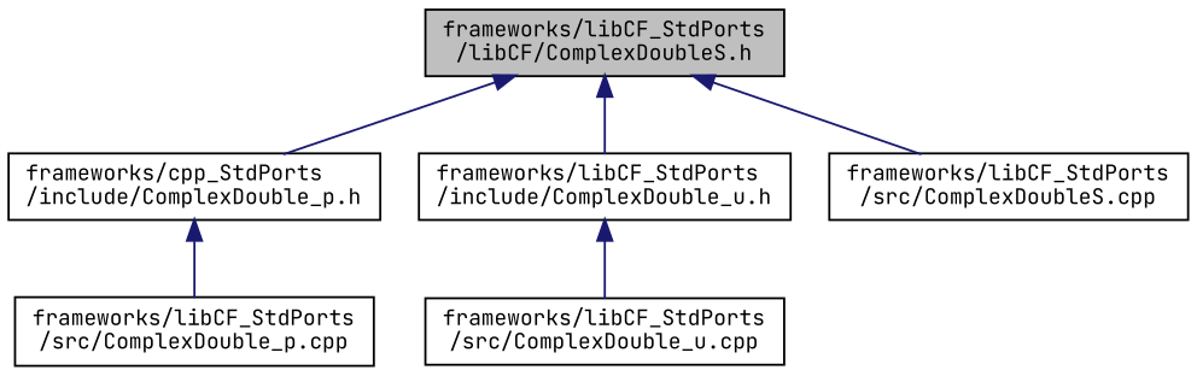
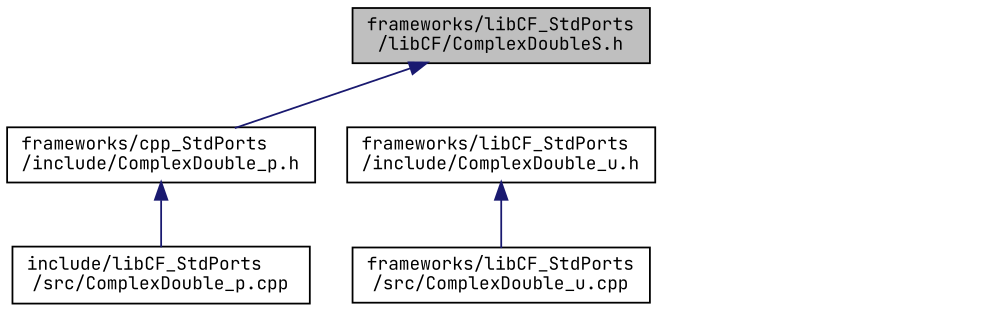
  digraph {
    fontname="JetBrains Mono"
    node [color=black fillcolor=white fontname="JetBrains Mono" fontsize=10 shape=record style=filled]
    edge [color=midnightblue dir=back fontname="JetBrains Mono" fontsize=10 labelfontname=Helvetica labelfontsize=10 style=solid]
    n1 [fillcolor=grey75 fontcolor=black height=0.2 label="frameworks/libCF_StdPorts\l/libCF/ComplexDoubleS.h" width=0.4]
    n2 [height=0.2 label="frameworks/cpp_StdPorts\l/include/ComplexDouble_p.h" width=0.4]
    n3 [height=0.2 label="frameworks/libCF_StdPorts\l/include/ComplexDouble_u.h" width=0.4]
-   n4 [height=0.2 label="frameworks/libCF_StdPorts\l/src/ComplexDoubleS.cpp" width=0.4]
-   n5 [height=0.2 label="frameworks/libCF_StdPorts\l/src/ComplexDouble_p.cpp" width=0.4]
+   n5 [height=0.2 label="include/libCF_StdPorts\l/src/ComplexDouble_p.cpp" width=0.4]
    n6 [height=0.2 label="frameworks/libCF_StdPorts\l/src/ComplexDouble_u.cpp" width=0.4]
    n1 -> n2
-   n1 -> n3
-   n1 -> n4
    n2 -> n5
    n3 -> n6
  }
